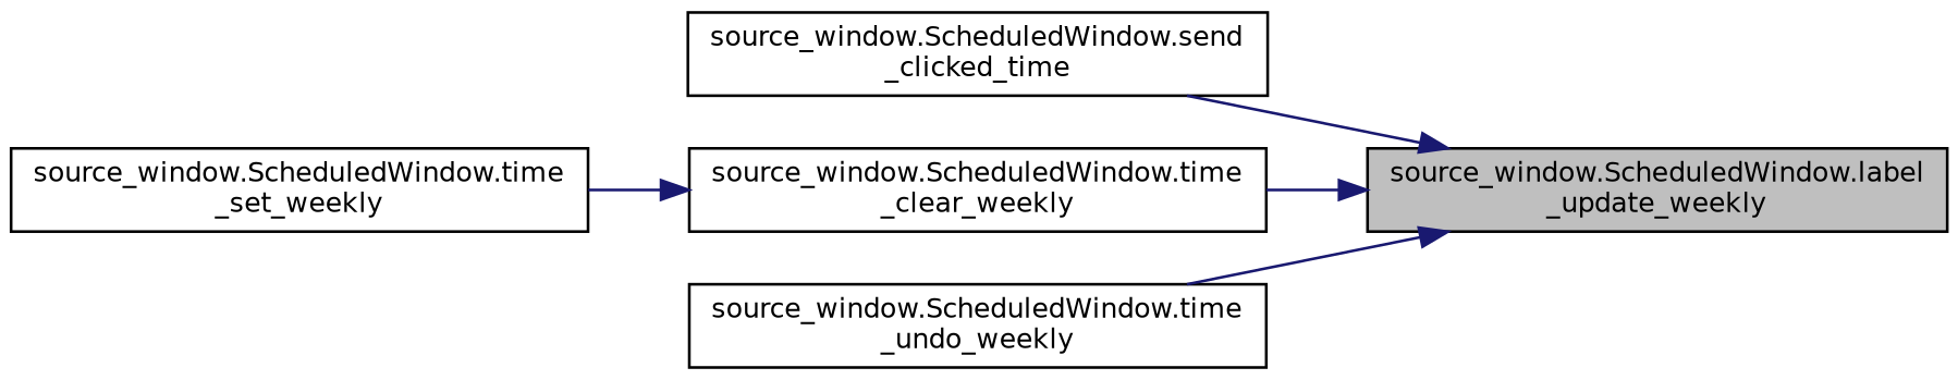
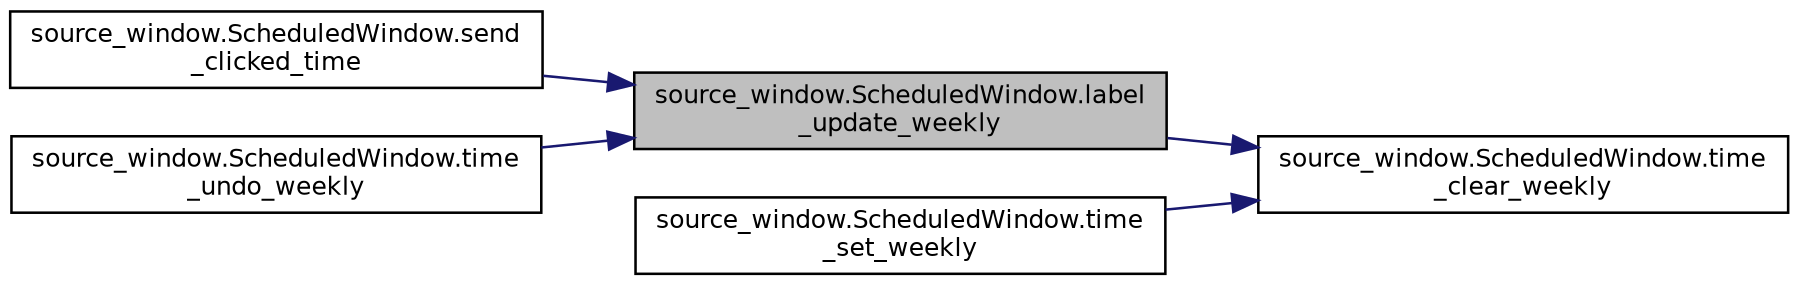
  digraph {
    rankdir=RL
    node [color=black fillcolor=white fontname=Helvetica fontsize=10 shape=record style=filled]
    edge [color=midnightblue dir=back fontname=Helvetica fontsize=10 labelfontname=Helvetica labelfontsize=10 style=solid]
    n1 [fillcolor=grey75 fontcolor=black height=0.2 label="source_window.ScheduledWindow.label\l_update_weekly" width=0.4]
    n2 [height=0.2 label="source_window.ScheduledWindow.send\l_clicked_time" width=0.4]
    n3 [height=0.2 label="source_window.ScheduledWindow.time\l_clear_weekly" width=0.4]
    n4 [height=0.2 label="source_window.ScheduledWindow.time\l_undo_weekly" width=0.4]
    n5 [height=0.2 label="source_window.ScheduledWindow.time\l_set_weekly" width=0.4]
    n1 -> n2
-   n1 -> n3
+   n3 -> n1
    n1 -> n4
    n3 -> n5
  }
